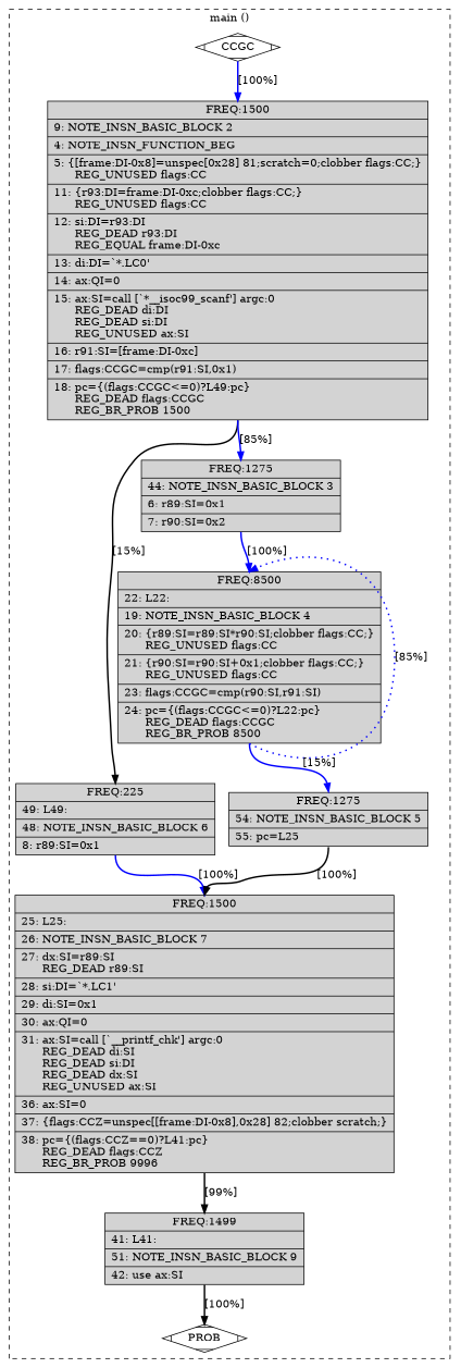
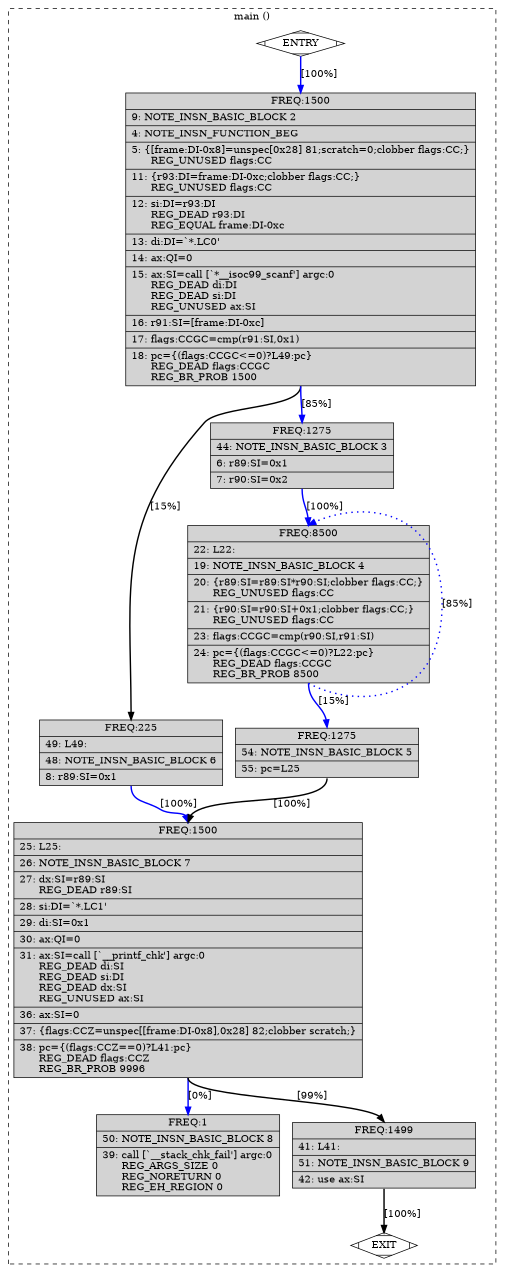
  digraph {
    node [fillcolor=lightgrey shape=record style=filled]
    edge [color=blue constraint=true headport=n style="solid,bold" tailport=s weight=100]
-   n1 [fillcolor=white label=CCGC shape=Mdiamond]
+   n1 [fillcolor=white label=ENTRY shape=Mdiamond]
    n2 [label="{ FREQ:1500 |\ \ \ \ 9:\ NOTE_INSN_BASIC_BLOCK\ 2\l|\ \ \ \ 4:\ NOTE_INSN_FUNCTION_BEG\l|\ \ \ \ 5:\ \{[frame:DI-0x8]=unspec[0x28]\ 81;scratch=0;clobber\ flags:CC;\}\l\ \ \ \ \ \ REG_UNUSED\ flags:CC\l|\ \ \ 11:\ \{r93:DI=frame:DI-0xc;clobber\ flags:CC;\}\l\ \ \ \ \ \ REG_UNUSED\ flags:CC\l|\ \ \ 12:\ si:DI=r93:DI\l\ \ \ \ \ \ REG_DEAD\ r93:DI\l\ \ \ \ \ \ REG_EQUAL\ frame:DI-0xc\l|\ \ \ 13:\ di:DI=`*.LC0'\l|\ \ \ 14:\ ax:QI=0\l|\ \ \ 15:\ ax:SI=call\ [`*__isoc99_scanf']\ argc:0\l\ \ \ \ \ \ REG_DEAD\ di:DI\l\ \ \ \ \ \ REG_DEAD\ si:DI\l\ \ \ \ \ \ REG_UNUSED\ ax:SI\l|\ \ \ 16:\ r91:SI=[frame:DI-0xc]\l|\ \ \ 17:\ flags:CCGC=cmp(r91:SI,0x1)\l|\ \ \ 18:\ pc=\{(flags:CCGC\<=0)?L49:pc\}\l\ \ \ \ \ \ REG_DEAD\ flags:CCGC\l\ \ \ \ \ \ REG_BR_PROB\ 1500\l}"]
-   n3 [fillcolor=white label=PROB shape=Mdiamond]
+   n3 [fillcolor=white label=EXIT shape=Mdiamond]
    n4 [label="{ FREQ:225 |\ \ \ 49:\ L49:\l|\ \ \ 48:\ NOTE_INSN_BASIC_BLOCK\ 6\l|\ \ \ \ 8:\ r89:SI=0x1\l}"]
    n5 [label="{ FREQ:1275 |\ \ \ 44:\ NOTE_INSN_BASIC_BLOCK\ 3\l|\ \ \ \ 6:\ r89:SI=0x1\l|\ \ \ \ 7:\ r90:SI=0x2\l}"]
    n6 [label="{ FREQ:1500 |\ \ \ 25:\ L25:\l|\ \ \ 26:\ NOTE_INSN_BASIC_BLOCK\ 7\l|\ \ \ 27:\ dx:SI=r89:SI\l\ \ \ \ \ \ REG_DEAD\ r89:SI\l|\ \ \ 28:\ si:DI=`*.LC1'\l|\ \ \ 29:\ di:SI=0x1\l|\ \ \ 30:\ ax:QI=0\l|\ \ \ 31:\ ax:SI=call\ [`__printf_chk']\ argc:0\l\ \ \ \ \ \ REG_DEAD\ di:SI\l\ \ \ \ \ \ REG_DEAD\ si:DI\l\ \ \ \ \ \ REG_DEAD\ dx:SI\l\ \ \ \ \ \ REG_UNUSED\ ax:SI\l|\ \ \ 36:\ ax:SI=0\l|\ \ \ 37:\ \{flags:CCZ=unspec[[frame:DI-0x8],0x28]\ 82;clobber\ scratch;\}\l|\ \ \ 38:\ pc=\{(flags:CCZ==0)?L41:pc\}\l\ \ \ \ \ \ REG_DEAD\ flags:CCZ\l\ \ \ \ \ \ REG_BR_PROB\ 9996\l}"]
    n7 [label="{ FREQ:8500 |\ \ \ 22:\ L22:\l|\ \ \ 19:\ NOTE_INSN_BASIC_BLOCK\ 4\l|\ \ \ 20:\ \{r89:SI=r89:SI*r90:SI;clobber\ flags:CC;\}\l\ \ \ \ \ \ REG_UNUSED\ flags:CC\l|\ \ \ 21:\ \{r90:SI=r90:SI+0x1;clobber\ flags:CC;\}\l\ \ \ \ \ \ REG_UNUSED\ flags:CC\l|\ \ \ 23:\ flags:CCGC=cmp(r90:SI,r91:SI)\l|\ \ \ 24:\ pc=\{(flags:CCGC\<=0)?L22:pc\}\l\ \ \ \ \ \ REG_DEAD\ flags:CCGC\l\ \ \ \ \ \ REG_BR_PROB\ 8500\l}"]
    n8 [label="{ FREQ:1275 |\ \ \ 54:\ NOTE_INSN_BASIC_BLOCK\ 5\l|\ \ \ 55:\ pc=L25\l}"]
+   n9 [label="{ FREQ:1 |\ \ \ 50:\ NOTE_INSN_BASIC_BLOCK\ 8\l|\ \ \ 39:\ call\ [`__stack_chk_fail']\ argc:0\l\ \ \ \ \ \ REG_ARGS_SIZE\ 0\l\ \ \ \ \ \ REG_NORETURN\ 0\l\ \ \ \ \ \ REG_EH_REGION\ 0\l}"]
    n10 [label="{ FREQ:1499 |\ \ \ 41:\ L41:\l|\ \ \ 51:\ NOTE_INSN_BASIC_BLOCK\ 9\l|\ \ \ 42:\ use\ ax:SI\l}"]
    subgraph cluster_1 {
      color=black
      label="main ()"
      style=dashed
      n1
      n2
      n3
      n4
      n5
      n6
      n7
      n8
+     n9
      n10
    }
    n1 -> n2 [label="[100%]"]
    n1 -> n3 [style=invis color="" weight=""]
    n2 -> n4 [color=black label="[15%]" weight=10]
    n2 -> n5 [label="[85%]"]
    n4 -> n6 [label="[100%]"]
    n5 -> n7 [label="[100%]"]
+   n6 -> n9 [label="[0%]"]
    n6 -> n10 [color=black label="[99%]" weight=10]
    n7 -> n7 [constraint=false label="[85%]" style="dotted,bold" weight=10]
    n7 -> n8 [label="[15%]"]
    n8 -> n6 [color=black label="[100%]" weight=10]
    n10 -> n3 [color=black label="[100%]"]
  }
